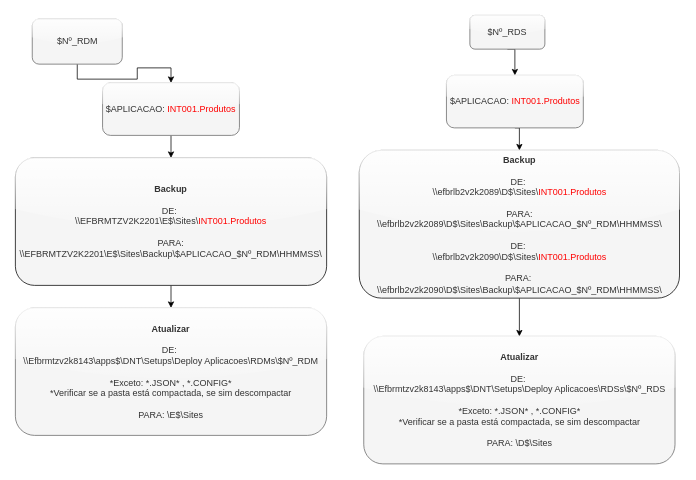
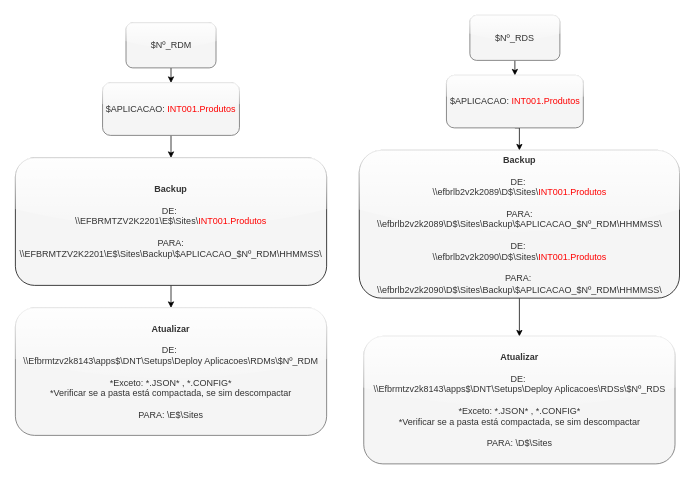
  <mxCell id="0" />
  <mxCell id="1" parent="0" />
  <mxCell id="2" style="edgeStyle=orthogonalEdgeStyle;rounded=0;orthogonalLoop=1;jettySize=auto;html=1;exitX=0.5;exitY=1;exitDx=0;exitDy=0;entryX=0.5;entryY=0;entryDx=0;entryDy=0;" edge="1" parent="1" source="3" target="5"><mxGeometry relative="1" as="geometry" /></mxCell>
- <mxCell id="3" value="$Nº_RDM" style="rounded=1;whiteSpace=wrap;html=1;fillColor=#f5f5f5;strokeColor=#666666;fontColor=#333333;glass=1;" vertex="1" parent="1"><mxGeometry x="42.5" y="25" width="120" height="60" as="geometry" /></mxCell>
+ <mxCell id="3" value="$Nº_RDM" style="rounded=1;whiteSpace=wrap;html=1;fillColor=#f5f5f5;strokeColor=#666666;fontColor=#333333;glass=1;" vertex="1" parent="1"><mxGeometry x="167.5" y="30" width="120" height="60" as="geometry" /></mxCell>
  <mxCell id="4" style="edgeStyle=orthogonalEdgeStyle;rounded=0;orthogonalLoop=1;jettySize=auto;html=1;exitX=0.5;exitY=1;exitDx=0;exitDy=0;entryX=0.5;entryY=0;entryDx=0;entryDy=0;" edge="1" parent="1" source="5" target="7"><mxGeometry relative="1" as="geometry" /></mxCell>
  <mxCell id="5" value="$APLICACAO:&amp;nbsp;&lt;span style=&quot;color: rgb(255 , 0 , 0)&quot;&gt;INT001.Produtos&lt;/span&gt;" style="rounded=1;whiteSpace=wrap;html=1;fillColor=#f5f5f5;strokeColor=#666666;fontColor=#333333;glass=1;" vertex="1" parent="1"><mxGeometry x="136.25" y="110" width="182.5" height="70" as="geometry" /></mxCell>
  <mxCell id="6" style="edgeStyle=orthogonalEdgeStyle;rounded=0;orthogonalLoop=1;jettySize=auto;html=1;exitX=0.5;exitY=1;exitDx=0;exitDy=0;entryX=0.5;entryY=0;entryDx=0;entryDy=0;" edge="1" parent="1" source="7" target="8"><mxGeometry relative="1" as="geometry" /></mxCell>
  <mxCell id="7" value="&lt;b&gt;Backup&lt;/b&gt;&lt;br&gt;&lt;br&gt;DE:&amp;nbsp;&lt;br&gt;\\EFBRMTZV2K2201\E$\Sites\&lt;font color=&quot;#ff0000&quot;&gt;INT001.Produtos&lt;/font&gt;&lt;br&gt;&lt;br&gt;PARA: &lt;br&gt;\\EFBRMTZV2K2201\E$\Sites\Backup\$APLICACAO_$Nº_RDM\HHMMSS\" style="rounded=1;whiteSpace=wrap;html=1;glass=1;fillColor=#f5f5f5;strokeColor=#000000;fontColor=#333333;" vertex="1" parent="1"><mxGeometry x="20" y="210" width="415" height="170" as="geometry" /></mxCell>
  <mxCell id="8" value="&lt;b&gt;Atualizar&lt;/b&gt;&lt;br&gt;&lt;br&gt;DE:&amp;nbsp;&lt;br&gt;\\Efbrmtzv2k8143\apps$\DNT\Setups\Deploy Aplicacoes\RDMs\$Nº_RDM&lt;br&gt;&lt;br&gt;*Exceto: *.JSON* , *.CONFIG*&lt;br&gt;*Verificar se a pasta está compactada, se sim descompactar&lt;br&gt;&lt;br&gt;PARA: \E$\Sites" style="rounded=1;whiteSpace=wrap;html=1;fillColor=#f5f5f5;strokeColor=#666666;fontColor=#333333;glass=1;" vertex="1" parent="1"><mxGeometry x="20" y="410" width="415" height="170" as="geometry" /></mxCell>
  <mxCell id="9" style="edgeStyle=orthogonalEdgeStyle;rounded=0;orthogonalLoop=1;jettySize=auto;html=1;exitX=0.5;exitY=1;exitDx=0;exitDy=0;entryX=0.5;entryY=0;entryDx=0;entryDy=0;" edge="1" parent="1" source="10" target="12"><mxGeometry relative="1" as="geometry" /></mxCell>
- <mxCell id="10" value="$Nº_RDS" style="rounded=1;whiteSpace=wrap;html=1;fillColor=#f5f5f5;strokeColor=#666666;fontColor=#333333;glass=1;" vertex="1" parent="1"><mxGeometry x="626" y="20" width="100" height="45" as="geometry" /></mxCell>
+ <mxCell id="10" value="$Nº_RDS" style="rounded=1;whiteSpace=wrap;html=1;fillColor=#f5f5f5;strokeColor=#666666;fontColor=#333333;glass=1;" vertex="1" parent="1"><mxGeometry x="626" y="20" width="120" height="60" as="geometry" /></mxCell>
  <mxCell id="11" style="edgeStyle=orthogonalEdgeStyle;rounded=0;orthogonalLoop=1;jettySize=auto;html=1;exitX=0.5;exitY=1;exitDx=0;exitDy=0;entryX=0.5;entryY=0;entryDx=0;entryDy=0;" edge="1" parent="1" source="12" target="14"><mxGeometry relative="1" as="geometry" /></mxCell>
  <mxCell id="12" value="$APLICACAO:&amp;nbsp;&lt;span style=&quot;color: rgb(255 , 0 , 0)&quot;&gt;INT001.Produtos&lt;/span&gt;" style="rounded=1;whiteSpace=wrap;html=1;fillColor=#f5f5f5;strokeColor=#666666;fontColor=#333333;glass=1;" vertex="1" parent="1"><mxGeometry x="594.75" y="100" width="182.5" height="70" as="geometry" /></mxCell>
  <mxCell id="13" style="edgeStyle=orthogonalEdgeStyle;rounded=0;orthogonalLoop=1;jettySize=auto;html=1;exitX=0.5;exitY=1;exitDx=0;exitDy=0;entryX=0.5;entryY=0;entryDx=0;entryDy=0;" edge="1" parent="1" source="14" target="15"><mxGeometry relative="1" as="geometry" /></mxCell>
  <mxCell id="14" value="&lt;b&gt;Backup&lt;/b&gt;&lt;br&gt;&lt;br&gt;DE:&amp;nbsp;&lt;br&gt;\\efbrlb2v2k2089\D$\Sites\&lt;font color=&quot;#ff0000&quot;&gt;INT001.Produtos&lt;/font&gt;&lt;br&gt;&lt;br&gt;PARA: &lt;br&gt;\\efbrlb2v2k2089\D$\Sites\Backup\$APLICACAO_$Nº_RDM\HHMMSS\&lt;br&gt;&lt;br&gt;DE:&amp;nbsp;&lt;br&gt;\\efbrlb2v2k2090\D$\Sites\&lt;font color=&quot;#ff0000&quot;&gt;INT001.Produtos&lt;/font&gt;&lt;br&gt;&lt;br&gt;PARA:&amp;nbsp;&lt;br&gt;\\efbrlb2v2k2090\D$\Sites\Backup\$APLICACAO_$Nº_RDM\HHMMSS\" style="rounded=1;whiteSpace=wrap;html=1;glass=1;fillColor=#f5f5f5;strokeColor=#000000;fontColor=#333333;" vertex="1" parent="1"><mxGeometry x="478.5" y="200" width="427" height="197" as="geometry" /></mxCell>
  <mxCell id="15" value="&lt;b&gt;Atualizar&lt;/b&gt;&lt;br&gt;&lt;br&gt;DE:&amp;nbsp;&lt;br&gt;\\Efbrmtzv2k8143\apps$\DNT\Setups\Deploy Aplicacoes\RDSs\$Nº_RDS&lt;br&gt;&lt;br&gt;*Exceto: *.JSON* , *.CONFIG*&lt;br&gt;*Verificar se a pasta está compactada, se sim descompactar&lt;br&gt;&lt;br&gt;PARA: \D$\Sites" style="rounded=1;whiteSpace=wrap;html=1;fillColor=#f5f5f5;strokeColor=#666666;fontColor=#333333;glass=1;" vertex="1" parent="1"><mxGeometry x="484.5" y="448" width="415" height="170" as="geometry" /></mxCell>
